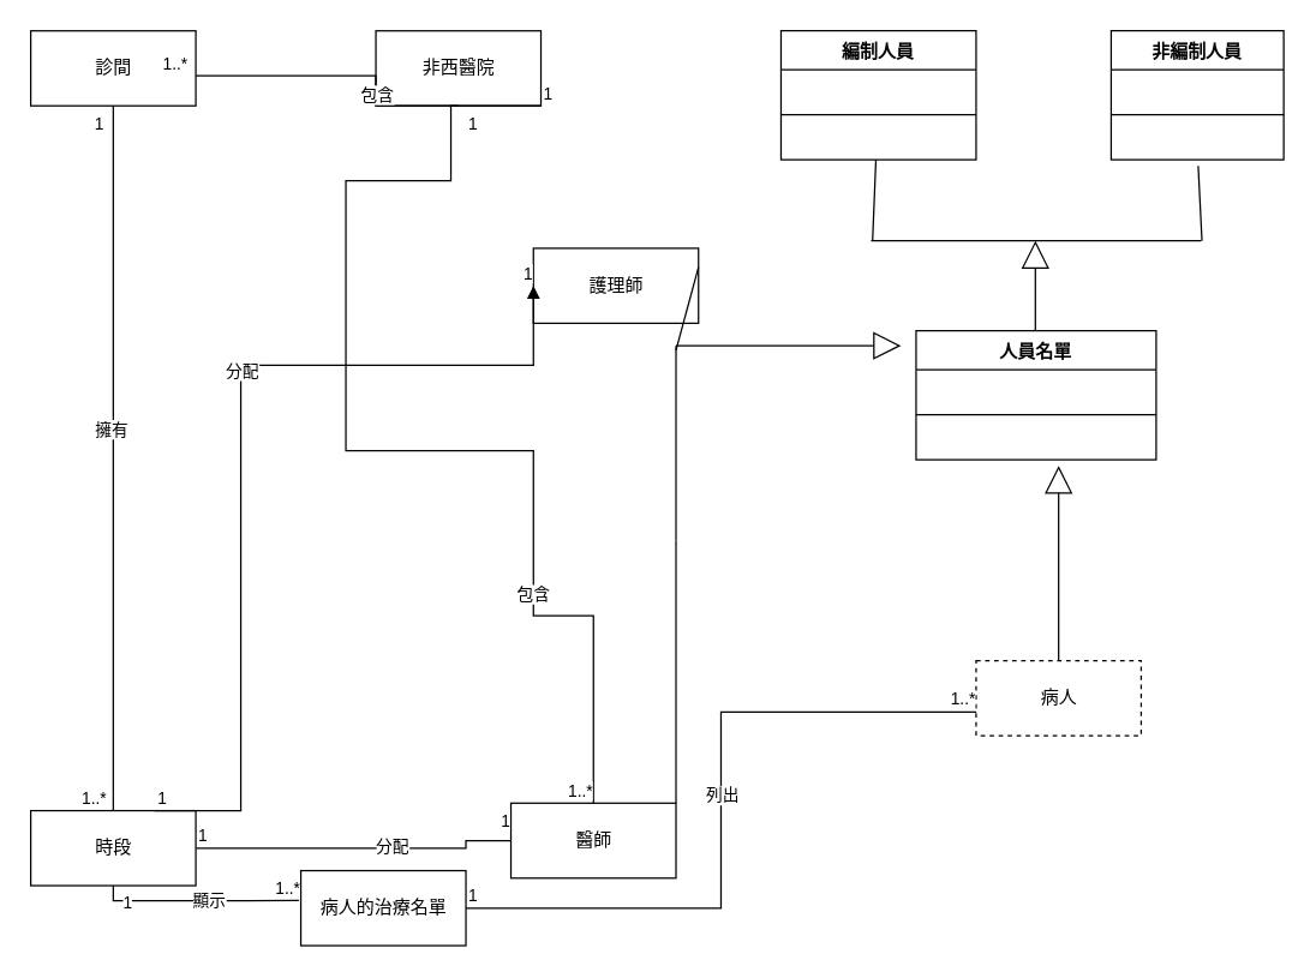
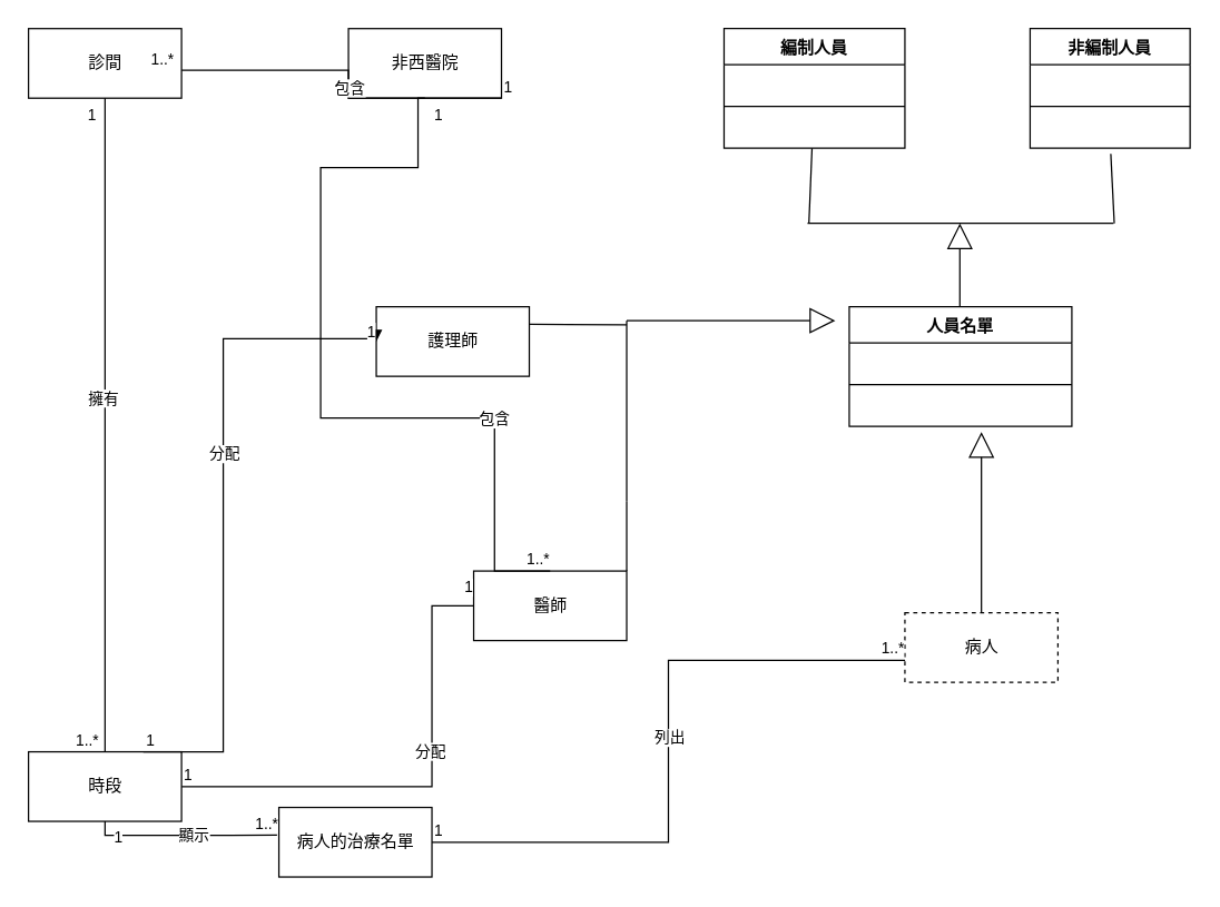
  <mxCell id="0" />
  <mxCell id="1" parent="0" />
  <mxCell id="2" value="編制人員" style="swimlane;fontStyle=1;align=center;verticalAlign=top;childLayout=stackLayout;horizontal=1;startSize=26;horizontalStack=0;resizeParent=1;resizeParentMax=0;resizeLast=0;collapsible=1;marginBottom=0;" parent="1" vertex="1"><mxGeometry x="520" y="20" width="130" height="86" as="geometry" /></mxCell>
  <mxCell id="3" value=" " style="text;strokeColor=none;fillColor=none;align=center;verticalAlign=top;spacingLeft=4;spacingRight=4;overflow=hidden;rotatable=0;points=[[0,0.5],[1,0.5]];portConstraint=eastwest;" parent="2" vertex="1"><mxGeometry y="26" width="130" height="26" as="geometry" /></mxCell>
  <mxCell id="4" value="" style="line;strokeWidth=1;fillColor=none;align=left;verticalAlign=middle;spacingTop=-1;spacingLeft=3;spacingRight=3;rotatable=0;labelPosition=right;points=[];portConstraint=eastwest;" parent="2" vertex="1"><mxGeometry y="52" width="130" height="8" as="geometry" /></mxCell>
  <mxCell id="5" value=" " style="text;strokeColor=none;fillColor=none;align=center;verticalAlign=top;spacingLeft=4;spacingRight=4;overflow=hidden;rotatable=0;points=[[0,0.5],[1,0.5]];portConstraint=eastwest;" parent="2" vertex="1"><mxGeometry y="60" width="130" height="26" as="geometry" /></mxCell>
  <mxCell id="6" value="人員名單" style="swimlane;fontStyle=1;align=center;verticalAlign=top;childLayout=stackLayout;horizontal=1;startSize=26;horizontalStack=0;resizeParent=1;resizeParentMax=0;resizeLast=0;collapsible=1;marginBottom=0;" parent="1" vertex="1"><mxGeometry x="610" y="220" width="160" height="86" as="geometry" /></mxCell>
  <mxCell id="7" value=" " style="text;strokeColor=none;fillColor=none;align=left;verticalAlign=top;spacingLeft=4;spacingRight=4;overflow=hidden;rotatable=0;points=[[0,0.5],[1,0.5]];portConstraint=eastwest;" parent="6" vertex="1"><mxGeometry y="26" width="160" height="26" as="geometry" /></mxCell>
  <mxCell id="8" value="" style="line;strokeWidth=1;fillColor=none;align=left;verticalAlign=middle;spacingTop=-1;spacingLeft=3;spacingRight=3;rotatable=0;labelPosition=right;points=[];portConstraint=eastwest;" parent="6" vertex="1"><mxGeometry y="52" width="160" height="8" as="geometry" /></mxCell>
  <mxCell id="9" value=" " style="text;strokeColor=none;fillColor=none;align=left;verticalAlign=top;spacingLeft=4;spacingRight=4;overflow=hidden;rotatable=0;points=[[0,0.5],[1,0.5]];portConstraint=eastwest;" parent="6" vertex="1"><mxGeometry y="60" width="160" height="26" as="geometry" /></mxCell>
  <mxCell id="10" value="非編制人員" style="swimlane;fontStyle=1;align=center;verticalAlign=top;childLayout=stackLayout;horizontal=1;startSize=26;horizontalStack=0;resizeParent=1;resizeParentMax=0;resizeLast=0;collapsible=1;marginBottom=0;" parent="1" vertex="1"><mxGeometry x="740" y="20" width="115" height="86" as="geometry" /></mxCell>
  <mxCell id="11" value=" " style="text;strokeColor=none;fillColor=none;align=center;verticalAlign=top;spacingLeft=4;spacingRight=4;overflow=hidden;rotatable=0;points=[[0,0.5],[1,0.5]];portConstraint=eastwest;" parent="10" vertex="1"><mxGeometry y="26" width="115" height="26" as="geometry" /></mxCell>
  <mxCell id="12" value="" style="line;strokeWidth=1;fillColor=none;align=left;verticalAlign=middle;spacingTop=-1;spacingLeft=3;spacingRight=3;rotatable=0;labelPosition=right;points=[];portConstraint=eastwest;" parent="10" vertex="1"><mxGeometry y="52" width="115" height="8" as="geometry" /></mxCell>
  <mxCell id="13" value=" " style="text;strokeColor=none;fillColor=none;align=left;verticalAlign=top;spacingLeft=4;spacingRight=4;overflow=hidden;rotatable=0;points=[[0,0.5],[1,0.5]];portConstraint=eastwest;" parent="10" vertex="1"><mxGeometry y="60" width="115" height="26" as="geometry" /></mxCell>
  <mxCell id="14" value="非西醫院" style="html=1;" parent="1" vertex="1"><mxGeometry x="250" y="20" width="110" height="50" as="geometry" /></mxCell>
  <mxCell id="15" value="診間" style="html=1;" parent="1" vertex="1"><mxGeometry x="20" y="20" width="110" height="50" as="geometry" /></mxCell>
- <mxCell id="16" value="醫師" style="html=1;" parent="1" vertex="1"><mxGeometry x="340" y="535" width="110" height="50" as="geometry" /></mxCell>
+ <mxCell id="16" value="醫師" style="html=1;" parent="1" vertex="1"><mxGeometry x="340" y="410" width="110" height="50" as="geometry" /></mxCell>
  <mxCell id="17" value="" style="endArrow=none;html=1;edgeStyle=orthogonalEdgeStyle;rounded=0;entryX=0;entryY=0.5;entryDx=0;entryDy=0;exitX=1;exitY=0.5;exitDx=0;exitDy=0;" parent="1" source="25" target="16" edge="1"><mxGeometry relative="1" as="geometry"><mxPoint x="200" y="540" as="sourcePoint" /><mxPoint x="370" y="420" as="targetPoint" /><Array as="points"><mxPoint x="310" y="565" /></Array></mxGeometry></mxCell>
  <mxCell id="18" value="1" style="edgeLabel;resizable=0;html=1;align=left;verticalAlign=bottom;" parent="17" connectable="0" vertex="1"><mxGeometry x="-1" relative="1" as="geometry" /></mxCell>
  <mxCell id="19" value="1" style="edgeLabel;resizable=0;html=1;align=right;verticalAlign=bottom;" parent="17" connectable="0" vertex="1"><mxGeometry x="1" relative="1" as="geometry"><mxPoint y="-5" as="offset" /></mxGeometry></mxCell>
  <mxCell id="20" value="分配" style="edgeLabel;html=1;align=center;verticalAlign=middle;resizable=0;points=[];" parent="17" vertex="1" connectable="0"><mxGeometry x="0.211" y="2" relative="1" as="geometry"><mxPoint as="offset" /></mxGeometry></mxCell>
  <mxCell id="21" value="" style="endArrow=none;html=1;edgeStyle=orthogonalEdgeStyle;rounded=0;exitX=0.5;exitY=1;exitDx=0;exitDy=0;entryX=0.5;entryY=0;entryDx=0;entryDy=0;" parent="1" source="15" target="25" edge="1"><mxGeometry relative="1" as="geometry"><mxPoint x="310" y="550" as="sourcePoint" /><mxPoint x="144" y="520" as="targetPoint" /></mxGeometry></mxCell>
  <mxCell id="22" value="1" style="edgeLabel;resizable=0;html=1;align=left;verticalAlign=bottom;" parent="21" connectable="0" vertex="1"><mxGeometry x="-1" relative="1" as="geometry"><mxPoint x="-14" y="20" as="offset" /></mxGeometry></mxCell>
  <mxCell id="23" value="1..*" style="edgeLabel;resizable=0;html=1;align=right;verticalAlign=bottom;" parent="21" connectable="0" vertex="1"><mxGeometry x="1" relative="1" as="geometry"><mxPoint x="-4" as="offset" /></mxGeometry></mxCell>
  <mxCell id="24" value="擁有" style="edgeLabel;html=1;align=center;verticalAlign=middle;resizable=0;points=[];" parent="21" vertex="1" connectable="0"><mxGeometry x="-0.084" y="-2" relative="1" as="geometry"><mxPoint as="offset" /></mxGeometry></mxCell>
  <mxCell id="25" value="時段" style="html=1;" parent="1" vertex="1"><mxGeometry x="20" y="540" width="110" height="50" as="geometry" /></mxCell>
  <mxCell id="26" value="病人的治療名單" style="html=1;" parent="1" vertex="1"><mxGeometry x="200" y="580" width="110" height="50" as="geometry" /></mxCell>
  <mxCell id="27" value="病人" style="html=1;dashed=1;" parent="1" vertex="1"><mxGeometry x="650" y="440" width="110" height="50" as="geometry" /></mxCell>
  <mxCell id="28" value="" style="endArrow=block;endSize=16;endFill=0;html=1;rounded=0;exitX=0.5;exitY=0;exitDx=0;exitDy=0;" parent="1" source="27" edge="1"><mxGeometry width="160" relative="1" as="geometry"><mxPoint x="812.5" y="500" as="sourcePoint" /><mxPoint x="705" y="310" as="targetPoint" /></mxGeometry></mxCell>
  <mxCell id="29" value="" style="endArrow=none;html=1;rounded=0;" parent="1" edge="1" source="2"><mxGeometry width="50" height="50" relative="1" as="geometry"><mxPoint x="580" y="180" as="sourcePoint" /><mxPoint x="581" y="160" as="targetPoint" /></mxGeometry></mxCell>
  <mxCell id="30" value="" style="endArrow=none;html=1;rounded=0;" parent="1" edge="1"><mxGeometry width="50" height="50" relative="1" as="geometry"><mxPoint x="798" y="110" as="sourcePoint" /><mxPoint x="800.5" y="160" as="targetPoint" /></mxGeometry></mxCell>
  <mxCell id="31" value="" style="endArrow=none;html=1;rounded=0;" parent="1" edge="1"><mxGeometry width="50" height="50" relative="1" as="geometry"><mxPoint x="580" y="160" as="sourcePoint" /><mxPoint x="800" y="160" as="targetPoint" /></mxGeometry></mxCell>
  <mxCell id="32" value="" style="endArrow=block;endSize=16;endFill=0;html=1;rounded=0;" parent="1" edge="1"><mxGeometry y="-20" width="160" relative="1" as="geometry"><mxPoint x="689.5" y="220" as="sourcePoint" /><mxPoint x="689.5" y="160" as="targetPoint" /><mxPoint as="offset" /></mxGeometry></mxCell>
- <mxCell id="33" value="護理師" style="html=1;" parent="1" vertex="1"><mxGeometry x="355" y="165" width="110" height="50" as="geometry" /></mxCell>
+ <mxCell id="33" value="護理師" style="html=1;" parent="1" vertex="1"><mxGeometry x="270" y="220" width="110" height="50" as="geometry" /></mxCell>
  <mxCell id="34" value="" style="endArrow=block;html=1;edgeStyle=orthogonalEdgeStyle;rounded=0;entryX=0;entryY=0.5;entryDx=0;entryDy=0;exitX=0.75;exitY=0;exitDx=0;exitDy=0;" parent="1" source="25" target="33" edge="1"><mxGeometry relative="1" as="geometry"><mxPoint x="200" y="320" as="sourcePoint" /><mxPoint x="390" y="310" as="targetPoint" /><Array as="points"><mxPoint x="160" y="540" /><mxPoint x="160" y="243" /></Array></mxGeometry></mxCell>
  <mxCell id="35" value="1" style="edgeLabel;resizable=0;html=1;align=left;verticalAlign=bottom;" parent="34" connectable="0" vertex="1"><mxGeometry x="-1" relative="1" as="geometry" /></mxCell>
  <mxCell id="36" value="1" style="edgeLabel;resizable=0;html=1;align=right;verticalAlign=bottom;" parent="34" connectable="0" vertex="1"><mxGeometry x="1" relative="1" as="geometry" /></mxCell>
  <mxCell id="37" value="分配" style="edgeLabel;html=1;align=center;verticalAlign=middle;resizable=0;points=[];" parent="34" vertex="1" connectable="0"><mxGeometry x="0.165" relative="1" as="geometry"><mxPoint as="offset" /></mxGeometry></mxCell>
  <mxCell id="38" value="" style="endArrow=none;html=1;rounded=0;exitX=1;exitY=0.25;exitDx=0;exitDy=0;" parent="1" edge="1" source="33"><mxGeometry width="50" height="50" relative="1" as="geometry"><mxPoint x="410" y="240" as="sourcePoint" /><mxPoint x="450" y="233" as="targetPoint" /></mxGeometry></mxCell>
  <mxCell id="39" value="" style="endArrow=none;html=1;rounded=0;exitX=1;exitY=0;exitDx=0;exitDy=0;" parent="1" edge="1" source="16"><mxGeometry width="50" height="50" relative="1" as="geometry"><mxPoint x="410" y="360" as="sourcePoint" /><mxPoint x="450" y="360" as="targetPoint" /></mxGeometry></mxCell>
  <mxCell id="40" value="" style="endArrow=none;html=1;rounded=0;" parent="1" edge="1"><mxGeometry width="50" height="50" relative="1" as="geometry"><mxPoint x="450" y="360" as="sourcePoint" /><mxPoint x="450" y="230" as="targetPoint" /></mxGeometry></mxCell>
  <mxCell id="41" value="" style="endArrow=block;endSize=16;endFill=0;html=1;rounded=0;" parent="1" edge="1"><mxGeometry width="160" relative="1" as="geometry"><mxPoint x="450" y="230" as="sourcePoint" /><mxPoint x="600" y="230" as="targetPoint" /></mxGeometry></mxCell>
  <mxCell id="42" value="" style="endArrow=none;html=1;edgeStyle=orthogonalEdgeStyle;rounded=0;exitX=1;exitY=0.5;exitDx=0;exitDy=0;entryX=0.001;entryY=0.684;entryDx=0;entryDy=0;entryPerimeter=0;" parent="1" source="26" target="27" edge="1"><mxGeometry relative="1" as="geometry"><mxPoint x="520" y="620" as="sourcePoint" /><mxPoint x="680" y="620" as="targetPoint" /></mxGeometry></mxCell>
  <mxCell id="43" value="1" style="edgeLabel;resizable=0;html=1;align=left;verticalAlign=bottom;" parent="42" connectable="0" vertex="1"><mxGeometry x="-1" relative="1" as="geometry" /></mxCell>
  <mxCell id="44" value="1..*" style="edgeLabel;resizable=0;html=1;align=right;verticalAlign=bottom;" parent="42" connectable="0" vertex="1"><mxGeometry x="1" relative="1" as="geometry" /></mxCell>
  <mxCell id="45" value="列出" style="edgeLabel;html=1;align=center;verticalAlign=middle;resizable=0;points=[];" parent="42" vertex="1" connectable="0"><mxGeometry x="0.043" relative="1" as="geometry"><mxPoint as="offset" /></mxGeometry></mxCell>
  <mxCell id="46" value="" style="endArrow=none;html=1;edgeStyle=orthogonalEdgeStyle;rounded=0;exitX=0.5;exitY=1;exitDx=0;exitDy=0;entryX=-0.012;entryY=0.397;entryDx=0;entryDy=0;entryPerimeter=0;" parent="1" source="25" target="26" edge="1"><mxGeometry relative="1" as="geometry"><mxPoint x="90" y="610" as="sourcePoint" /><mxPoint x="340" y="610" as="targetPoint" /></mxGeometry></mxCell>
  <mxCell id="47" value="1" style="edgeLabel;resizable=0;html=1;align=left;verticalAlign=bottom;" parent="46" connectable="0" vertex="1"><mxGeometry x="-1" relative="1" as="geometry"><mxPoint x="5" y="20" as="offset" /></mxGeometry></mxCell>
  <mxCell id="48" value="1..*" style="edgeLabel;resizable=0;html=1;align=right;verticalAlign=bottom;" parent="46" connectable="0" vertex="1"><mxGeometry x="1" relative="1" as="geometry"><mxPoint x="1" as="offset" /></mxGeometry></mxCell>
  <mxCell id="49" value="顯示" style="edgeLabel;html=1;align=center;verticalAlign=middle;resizable=0;points=[];" parent="46" vertex="1" connectable="0"><mxGeometry x="0.092" y="1" relative="1" as="geometry"><mxPoint as="offset" /></mxGeometry></mxCell>
  <mxCell id="50" value="" style="endArrow=none;html=1;edgeStyle=orthogonalEdgeStyle;rounded=0;exitX=0.5;exitY=1;exitDx=0;exitDy=0;" parent="1" source="14" edge="1"><mxGeometry relative="1" as="geometry"><mxPoint x="260" y="310" as="sourcePoint" /><mxPoint x="130" y="50" as="targetPoint" /><Array as="points"><mxPoint x="250" y="70" /><mxPoint x="250" y="50" /></Array></mxGeometry></mxCell>
  <mxCell id="51" value="1" style="edgeLabel;resizable=0;html=1;align=left;verticalAlign=bottom;" parent="50" connectable="0" vertex="1"><mxGeometry x="-1" relative="1" as="geometry"><mxPoint x="5" y="20" as="offset" /></mxGeometry></mxCell>
  <mxCell id="52" value="1..*" style="edgeLabel;resizable=0;html=1;align=right;verticalAlign=bottom;" parent="50" connectable="0" vertex="1"><mxGeometry x="1" relative="1" as="geometry"><mxPoint x="-5" as="offset" /></mxGeometry></mxCell>
  <mxCell id="53" value="包含" style="edgeLabel;html=1;align=center;verticalAlign=middle;resizable=0;points=[];" parent="50" vertex="1" connectable="0"><mxGeometry x="-0.233" relative="1" as="geometry"><mxPoint y="12" as="offset" /></mxGeometry></mxCell>
  <mxCell id="54" value="" style="endArrow=none;html=1;edgeStyle=orthogonalEdgeStyle;rounded=0;exitX=1;exitY=1;exitDx=0;exitDy=0;entryX=0.5;entryY=0;entryDx=0;entryDy=0;" parent="1" source="14" target="16" edge="1"><mxGeometry relative="1" as="geometry"><mxPoint x="160" y="150" as="sourcePoint" /><mxPoint x="360" y="300" as="targetPoint" /><Array as="points"><mxPoint x="300" y="70" /><mxPoint x="300" y="120" /><mxPoint x="230" y="120" /><mxPoint x="230" y="300" /><mxPoint x="355" y="300" /><mxPoint x="355" y="410" /></Array></mxGeometry></mxCell>
  <mxCell id="55" value="1" style="edgeLabel;resizable=0;html=1;align=left;verticalAlign=bottom;" parent="54" connectable="0" vertex="1"><mxGeometry x="-1" relative="1" as="geometry" /></mxCell>
  <mxCell id="56" value="1..*" style="edgeLabel;resizable=0;html=1;align=right;verticalAlign=bottom;" parent="54" connectable="0" vertex="1"><mxGeometry x="1" relative="1" as="geometry" /></mxCell>
  <mxCell id="57" value="包含" style="edgeLabel;html=1;align=center;verticalAlign=middle;resizable=0;points=[];" parent="54" vertex="1" connectable="0"><mxGeometry x="0.527" y="-1" relative="1" as="geometry"><mxPoint as="offset" /></mxGeometry></mxCell>
